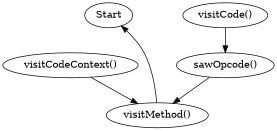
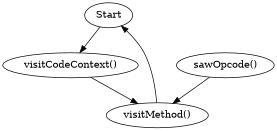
  digraph {
    rankdir=TB
    n1 [label=Start]
    n2 [label="visitCodeContext()"]
    n3 [label="visitMethod()"]
-   n4 [label="visitCode()"]
    n5 [label="sawOpcode()"]
+   n1 -> n2
    n2 -> n3
    n3 -> n1
-   n4 -> n5
    n5 -> n3
  }
